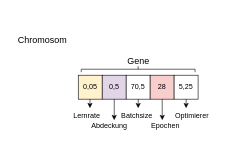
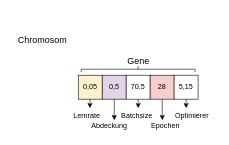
  <mxCell id="0" />
  <mxCell id="1" parent="0" />
  <mxCell id="2" value="&lt;div&gt;0,05&lt;/div&gt;" style="rounded=0;whiteSpace=wrap;html=1;fillColor=#fff2cc;" parent="1" vertex="1"><mxGeometry x="130" y="125" width="40" height="40" as="geometry" /></mxCell>
  <mxCell id="3" value="0,5" style="rounded=0;whiteSpace=wrap;html=1;fillColor=#e1d5e7;" parent="1" vertex="1"><mxGeometry x="170" y="125" width="40" height="40" as="geometry" /></mxCell>
  <mxCell id="4" value="70,5" style="rounded=0;whiteSpace=wrap;html=1;" parent="1" vertex="1"><mxGeometry x="210" y="125" width="40" height="40" as="geometry" /></mxCell>
  <mxCell id="5" value="&lt;div&gt;28&lt;/div&gt;" style="rounded=0;whiteSpace=wrap;html=1;fillColor=#f8cecc;" parent="1" vertex="1"><mxGeometry x="250" y="125" width="40" height="40" as="geometry" /></mxCell>
- <mxCell id="6" value="&lt;div&gt;5,25&lt;/div&gt;" style="rounded=0;whiteSpace=wrap;html=1;" parent="1" vertex="1"><mxGeometry x="290" y="125" width="40" height="40" as="geometry" /></mxCell>
+ <mxCell id="6" value="&lt;div&gt;5,15&lt;/div&gt;" style="rounded=0;whiteSpace=wrap;html=1;" parent="1" vertex="1"><mxGeometry x="290" y="125" width="40" height="40" as="geometry" /></mxCell>
  <mxCell id="7" value="&lt;div style=&quot;font-size: 15px&quot;&gt;&lt;font style=&quot;font-size: 15px&quot;&gt;Gene&lt;/font&gt;&lt;/div&gt;" style="text;html=1;resizable=0;points=[];autosize=1;align=center;verticalAlign=top;spacingTop=-4;fontColor=#000000;" parent="1" vertex="1"><mxGeometry x="205" y="90" width="50" height="20" as="geometry" /></mxCell>
  <mxCell id="8" value="&lt;div style=&quot;font-size: 15px&quot;&gt;&lt;font style=&quot;font-size: 15px&quot;&gt;Chromosom&lt;/font&gt;&lt;/div&gt;&lt;div style=&quot;font-size: 15px&quot;&gt;&lt;font style=&quot;font-size: 15px&quot;&gt;&lt;br&gt;&lt;/font&gt;&lt;/div&gt;" style="text;html=1;resizable=0;points=[];autosize=1;align=center;verticalAlign=top;spacingTop=-4;fontColor=#000000;" parent="1" vertex="1"><mxGeometry x="20" y="55" width="100" height="30" as="geometry" /></mxCell>
  <mxCell id="9" value="Lernrate" style="text;html=1;resizable=0;points=[];autosize=1;align=left;verticalAlign=top;spacingTop=-4;" parent="1" vertex="1"><mxGeometry x="120" y="183" width="60" height="20" as="geometry" /></mxCell>
  <mxCell id="10" value="Abdeckung" style="text;html=1;resizable=0;points=[];autosize=1;align=left;verticalAlign=top;spacingTop=-4;" parent="1" vertex="1"><mxGeometry x="150" y="200" width="80" height="20" as="geometry" /></mxCell>
  <mxCell id="11" value="Batchsize" style="text;html=1;resizable=0;points=[];autosize=1;align=left;verticalAlign=top;spacingTop=-4;" parent="1" vertex="1"><mxGeometry x="200" y="183" width="70" height="20" as="geometry" /></mxCell>
  <mxCell id="12" value="Epochen" style="text;html=1;resizable=0;points=[];autosize=1;align=left;verticalAlign=top;spacingTop=-4;" parent="1" vertex="1"><mxGeometry x="250" y="200" width="60" height="20" as="geometry" /></mxCell>
  <mxCell id="13" value="Optimierer" style="text;html=1;resizable=0;points=[];autosize=1;align=left;verticalAlign=top;spacingTop=-4;" parent="1" vertex="1"><mxGeometry x="290" y="183" width="70" height="20" as="geometry" /></mxCell>
  <mxCell id="14" style="edgeStyle=orthogonalEdgeStyle;rounded=0;orthogonalLoop=1;jettySize=auto;html=1;exitX=1;exitY=0.5;exitDx=0;exitDy=0;fontColor=#000000;" edge="1" parent="1"><mxGeometry relative="1" as="geometry"><mxPoint x="149.5" y="180" as="targetPoint" /><mxPoint x="149.611" y="164.889" as="sourcePoint" /></mxGeometry></mxCell>
  <mxCell id="15" style="edgeStyle=orthogonalEdgeStyle;rounded=0;orthogonalLoop=1;jettySize=auto;html=1;exitX=1;exitY=0.5;exitDx=0;exitDy=0;fontColor=#000000;entryX=0.5;entryY=0;entryDx=0;entryDy=0;entryPerimeter=0;" edge="1" parent="1" target="10"><mxGeometry relative="1" as="geometry"><mxPoint x="190.012" y="180.07" as="targetPoint" /><mxPoint x="190.111" y="164.889" as="sourcePoint" /></mxGeometry></mxCell>
  <mxCell id="16" style="edgeStyle=orthogonalEdgeStyle;rounded=0;orthogonalLoop=1;jettySize=auto;html=1;exitX=1;exitY=0.5;exitDx=0;exitDy=0;fontColor=#000000;" edge="1" parent="1"><mxGeometry relative="1" as="geometry"><mxPoint x="230.012" y="180.07" as="targetPoint" /><mxPoint x="230.111" y="164.889" as="sourcePoint" /></mxGeometry></mxCell>
  <mxCell id="17" style="edgeStyle=orthogonalEdgeStyle;rounded=0;orthogonalLoop=1;jettySize=auto;html=1;exitX=1;exitY=0.5;exitDx=0;exitDy=0;fontColor=#000000;entryX=1.003;entryY=0.85;entryDx=0;entryDy=0;entryPerimeter=0;" edge="1" parent="1" target="11"><mxGeometry relative="1" as="geometry"><mxPoint x="270.012" y="180.07" as="targetPoint" /><mxPoint x="270.111" y="164.889" as="sourcePoint" /></mxGeometry></mxCell>
  <mxCell id="18" style="edgeStyle=orthogonalEdgeStyle;rounded=0;orthogonalLoop=1;jettySize=auto;html=1;exitX=1;exitY=0.5;exitDx=0;exitDy=0;fontColor=#000000;" edge="1" parent="1"><mxGeometry relative="1" as="geometry"><mxPoint x="309.977" y="180.07" as="targetPoint" /><mxPoint x="310.111" y="164.889" as="sourcePoint" /></mxGeometry></mxCell>
  <mxCell id="19" value="" style="strokeWidth=1;html=1;shape=mxgraph.flowchart.annotation_2;align=left;labelPosition=right;pointerEvents=1;rotation=90;" vertex="1" parent="1"><mxGeometry x="225" y="20" width="10" height="190" as="geometry" /></mxCell>
